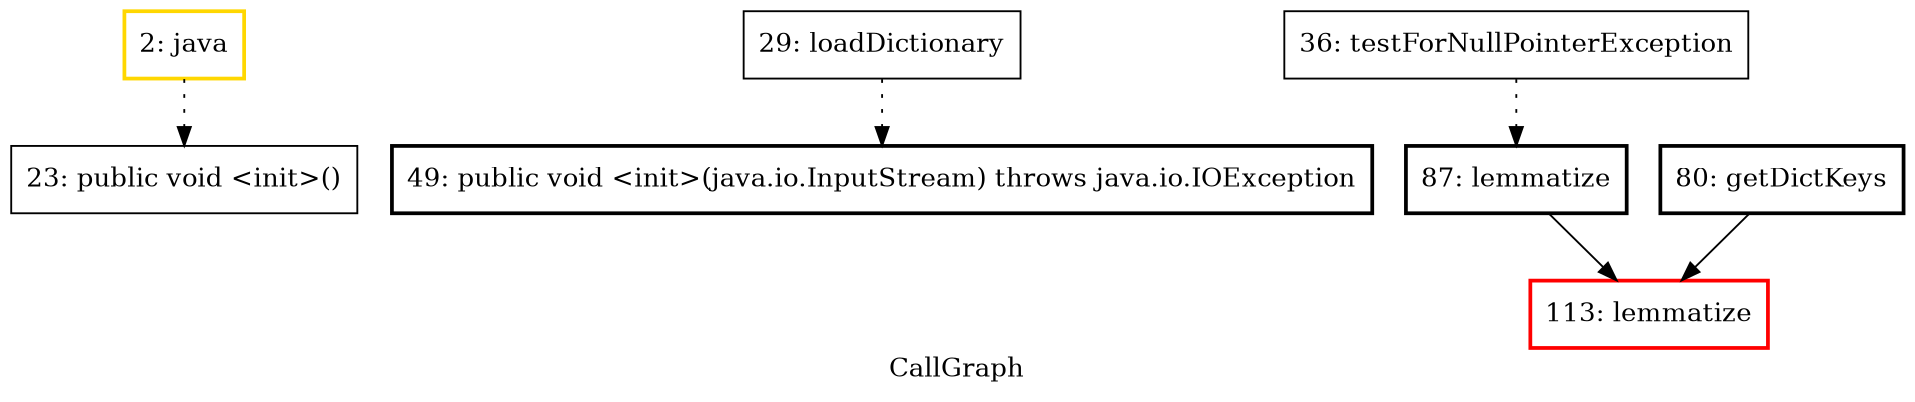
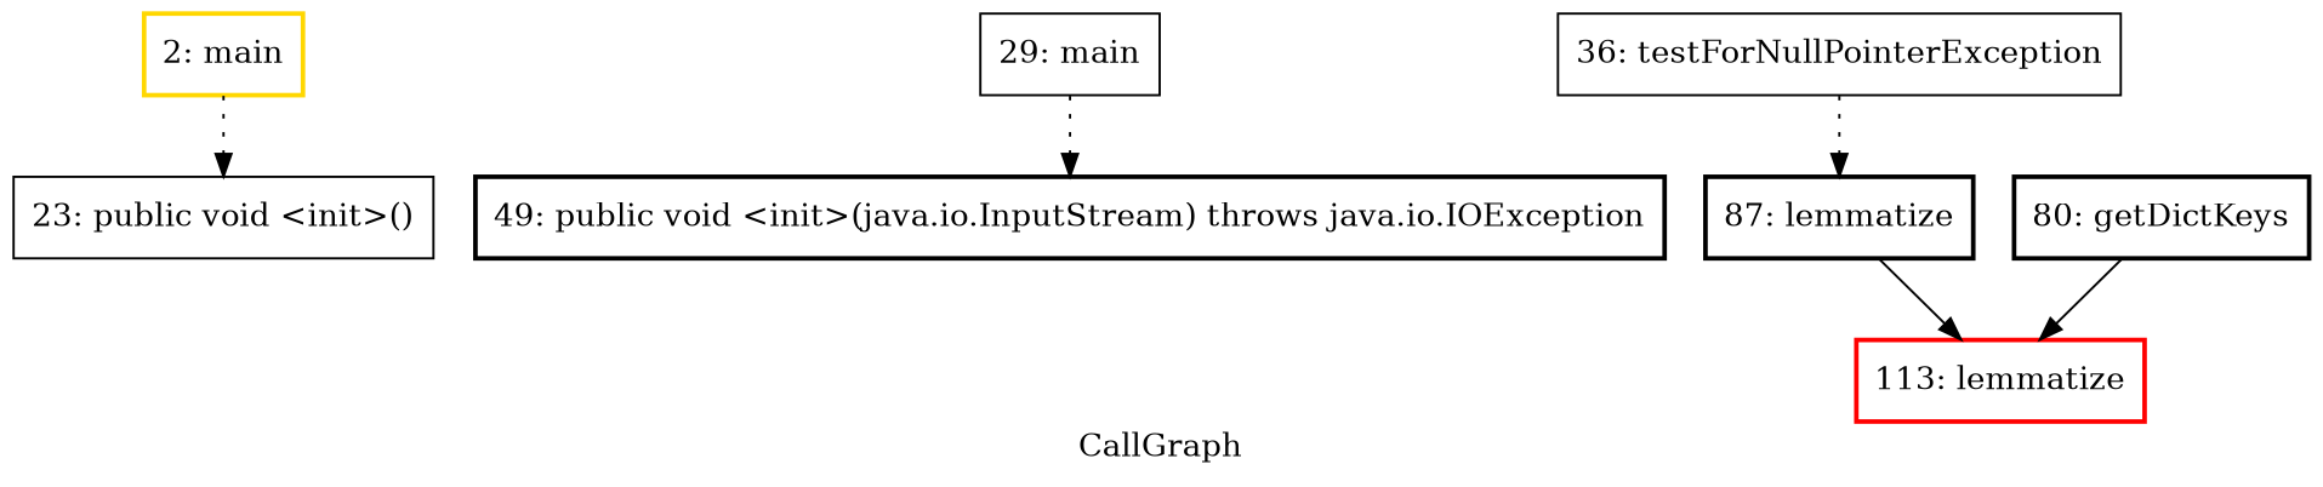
  digraph {
    fontname="DejaVu Serif"
    label=CallGraph
    node [fontname="DejaVu Serif" shape=box style=bold]
    edge [fontname="DejaVu Serif" style=dotted]
-   "2: main" [color=gold label="2: java"]
+   "2: main" [color=gold]
    "23: public void <init>()" [style=""]
-   "29: loadDictionary" [style=""]
+   "29: loadDictionary" [label="29: main" style=""]
    "49: public void <init>(java.io.InputStream) throws java.io.IOException"
    "36: testForNullPointerException" [style=""]
    "87: lemmatize"
    "113: lemmatize" [color=red]
    "80: getDictKeys"
    "2: main" -> "23: public void <init>()"
    "29: loadDictionary" -> "49: public void <init>(java.io.InputStream) throws java.io.IOException"
    "36: testForNullPointerException" -> "87: lemmatize"
    "87: lemmatize" -> "113: lemmatize" [style=""]
    "80: getDictKeys" -> "113: lemmatize" [style=""]
  }
